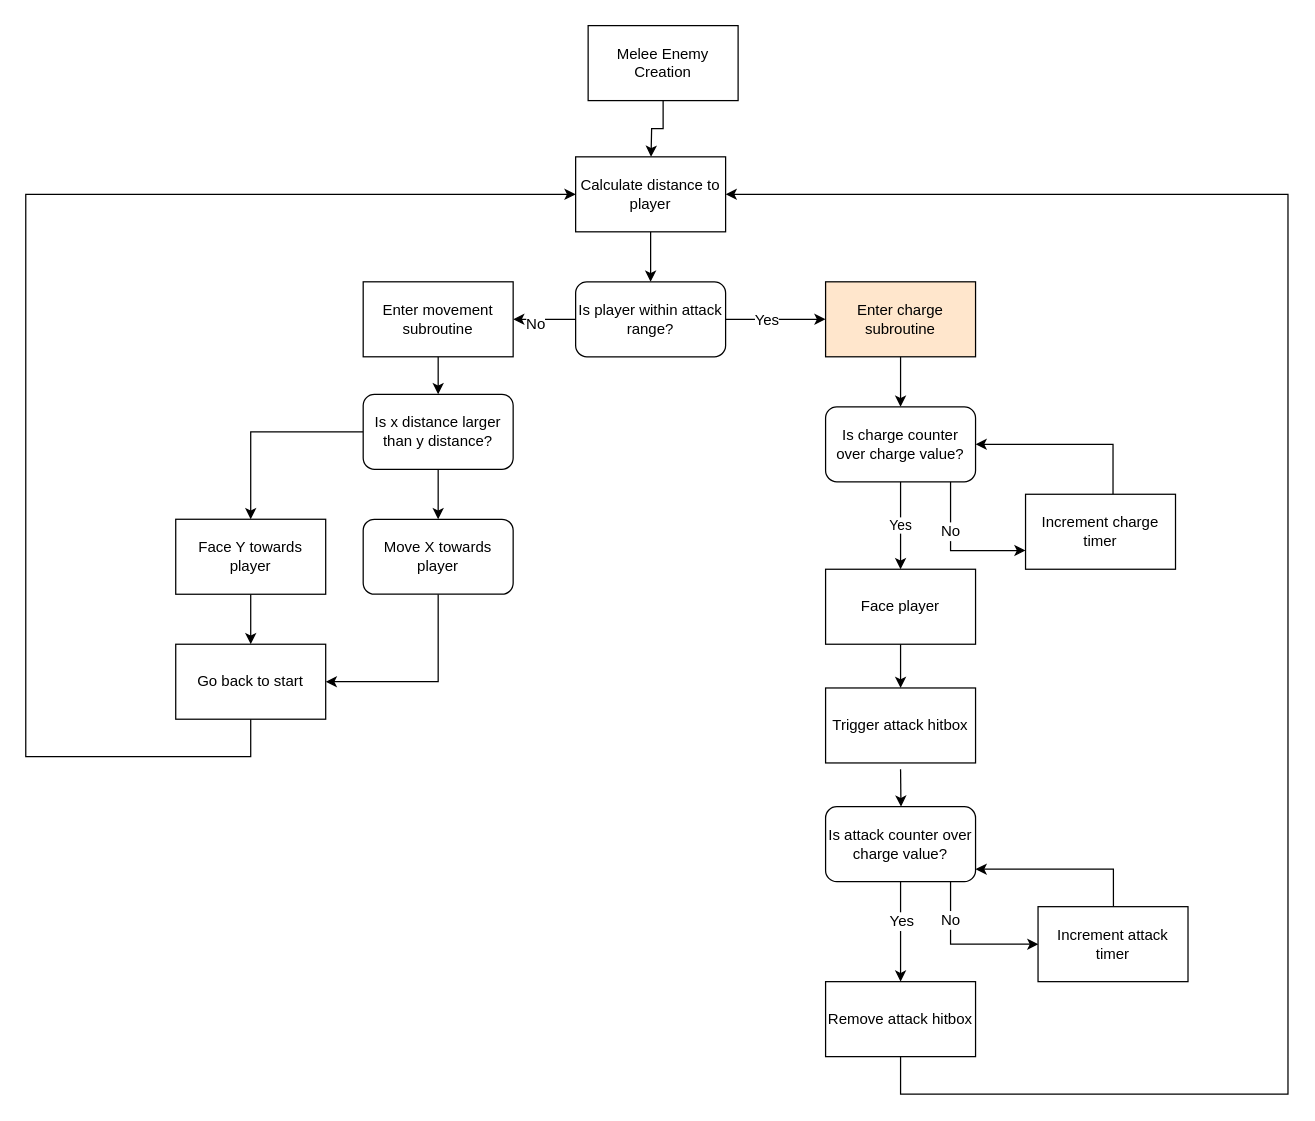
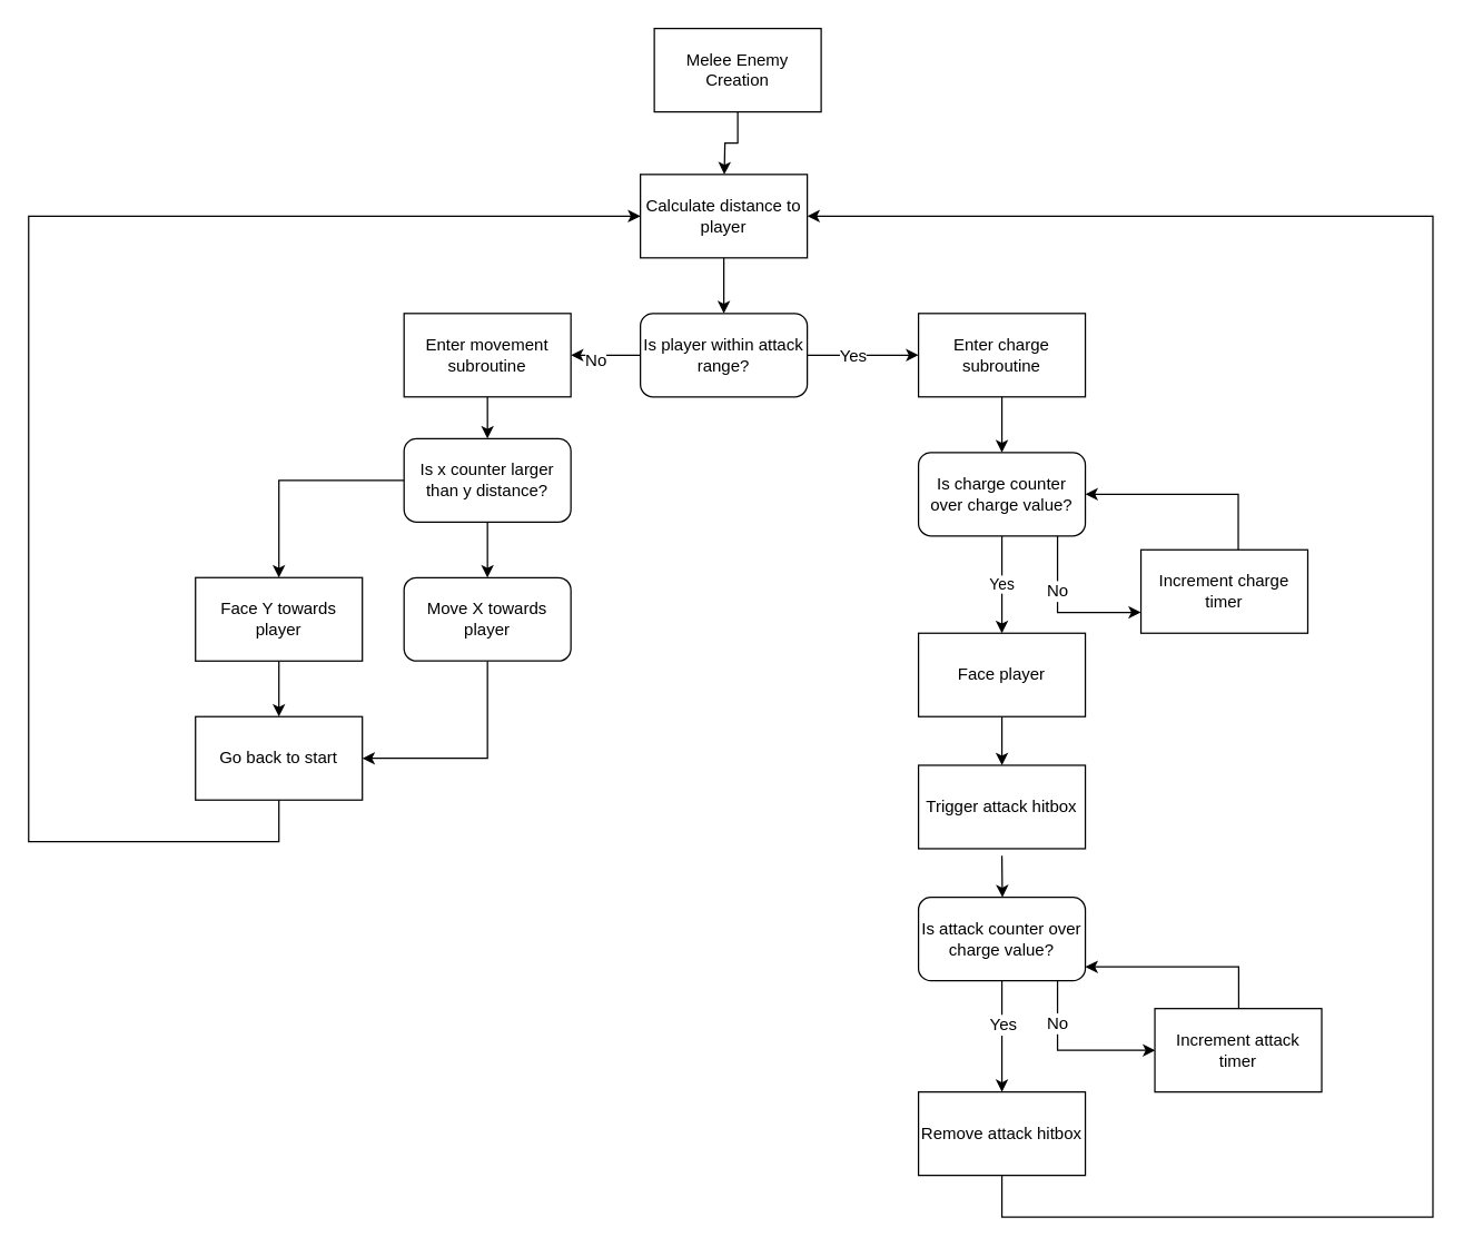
  <mxCell id="0" />
  <mxCell id="1" parent="0" />
  <mxCell id="2" style="edgeStyle=orthogonalEdgeStyle;rounded=0;orthogonalLoop=1;jettySize=auto;html=1;entryX=0.5;entryY=0;entryDx=0;entryDy=0;" parent="1" source="3" edge="1"><mxGeometry relative="1" as="geometry"><mxPoint x="520.333" y="125" as="targetPoint" /></mxGeometry></mxCell>
  <mxCell id="3" value="Melee Enemy Creation" style="rounded=0;whiteSpace=wrap;html=1;" parent="1" vertex="1"><mxGeometry x="470" y="20" width="120" height="60" as="geometry" /></mxCell>
  <mxCell id="4" style="edgeStyle=orthogonalEdgeStyle;rounded=0;orthogonalLoop=1;jettySize=auto;html=1;" parent="1" source="5" target="10" edge="1"><mxGeometry relative="1" as="geometry" /></mxCell>
  <mxCell id="5" value="Calculate distance to player" style="rounded=0;whiteSpace=wrap;html=1;" parent="1" vertex="1"><mxGeometry x="460" y="125" width="120" height="60" as="geometry" /></mxCell>
  <mxCell id="6" style="edgeStyle=orthogonalEdgeStyle;rounded=0;orthogonalLoop=1;jettySize=auto;html=1;entryX=0;entryY=0.5;entryDx=0;entryDy=0;" parent="1" source="10" target="12" edge="1"><mxGeometry relative="1" as="geometry" /></mxCell>
  <mxCell id="7" value="Yes" style="text;html=1;resizable=0;points=[];align=center;verticalAlign=middle;labelBackgroundColor=#ffffff;" parent="6" vertex="1" connectable="0"><mxGeometry x="-0.211" relative="1" as="geometry"><mxPoint as="offset" /></mxGeometry></mxCell>
  <mxCell id="8" style="edgeStyle=orthogonalEdgeStyle;rounded=0;orthogonalLoop=1;jettySize=auto;html=1;" parent="1" source="10" target="32" edge="1"><mxGeometry relative="1" as="geometry" /></mxCell>
  <mxCell id="9" value="No" style="text;html=1;resizable=0;points=[];align=center;verticalAlign=middle;labelBackgroundColor=#ffffff;" parent="8" vertex="1" connectable="0"><mxGeometry x="0.303" y="3" relative="1" as="geometry"><mxPoint as="offset" /></mxGeometry></mxCell>
  <mxCell id="10" value="Is player within attack range?" style="rounded=1;whiteSpace=wrap;html=1;" parent="1" vertex="1"><mxGeometry x="460" y="225" width="120" height="60" as="geometry" /></mxCell>
  <mxCell id="11" style="edgeStyle=orthogonalEdgeStyle;rounded=0;orthogonalLoop=1;jettySize=auto;html=1;entryX=0.5;entryY=0;entryDx=0;entryDy=0;" parent="1" source="12" target="16" edge="1"><mxGeometry relative="1" as="geometry" /></mxCell>
- <mxCell id="12" value="Enter charge subroutine" style="rounded=0;whiteSpace=wrap;html=1;fillColor=#ffe6cc;" parent="1" vertex="1"><mxGeometry x="660" y="225" width="120" height="60" as="geometry" /></mxCell>
+ <mxCell id="12" value="Enter charge subroutine" style="rounded=0;whiteSpace=wrap;html=1;" parent="1" vertex="1"><mxGeometry x="660" y="225" width="120" height="60" as="geometry" /></mxCell>
  <mxCell id="13" style="edgeStyle=orthogonalEdgeStyle;rounded=0;orthogonalLoop=1;jettySize=auto;html=1;entryX=0;entryY=0.75;entryDx=0;entryDy=0;" parent="1" source="16" target="18" edge="1"><mxGeometry relative="1" as="geometry"><Array as="points"><mxPoint x="760" y="440" /></Array></mxGeometry></mxCell>
  <mxCell id="14" value="No" style="text;html=1;resizable=0;points=[];align=center;verticalAlign=middle;labelBackgroundColor=#ffffff;" parent="13" vertex="1" connectable="0"><mxGeometry x="-0.32" y="-1" relative="1" as="geometry"><mxPoint as="offset" /></mxGeometry></mxCell>
  <mxCell id="15" value="Yes" style="edgeStyle=orthogonalEdgeStyle;rounded=0;orthogonalLoop=1;jettySize=auto;html=1;" parent="1" source="16" target="21" edge="1"><mxGeometry relative="1" as="geometry" /></mxCell>
  <mxCell id="16" value="Is charge counter over charge value?" style="rounded=1;whiteSpace=wrap;html=1;" parent="1" vertex="1"><mxGeometry x="660" y="325" width="120" height="60" as="geometry" /></mxCell>
  <mxCell id="17" style="edgeStyle=orthogonalEdgeStyle;rounded=0;orthogonalLoop=1;jettySize=auto;html=1;" parent="1" source="18" target="16" edge="1"><mxGeometry relative="1" as="geometry"><Array as="points"><mxPoint x="890" y="355" /></Array></mxGeometry></mxCell>
  <mxCell id="18" value="Increment charge timer" style="rounded=0;whiteSpace=wrap;html=1;" parent="1" vertex="1"><mxGeometry x="820" y="395" width="120" height="60" as="geometry" /></mxCell>
  <mxCell id="19" style="edgeStyle=orthogonalEdgeStyle;rounded=0;orthogonalLoop=1;jettySize=auto;html=1;entryX=0.5;entryY=0;entryDx=0;entryDy=0;" parent="1" edge="1"><mxGeometry relative="1" as="geometry"><mxPoint x="720.333" y="645" as="targetPoint" /><mxPoint x="720" y="615" as="sourcePoint" /></mxGeometry></mxCell>
  <mxCell id="20" style="edgeStyle=orthogonalEdgeStyle;rounded=0;orthogonalLoop=1;jettySize=auto;html=1;entryX=0.5;entryY=0;entryDx=0;entryDy=0;" edge="1" parent="1" source="21" target="42"><mxGeometry relative="1" as="geometry" /></mxCell>
  <mxCell id="21" value="Face player" style="rounded=0;whiteSpace=wrap;html=1;" parent="1" vertex="1"><mxGeometry x="660" y="455" width="120" height="60" as="geometry" /></mxCell>
  <mxCell id="22" style="edgeStyle=orthogonalEdgeStyle;rounded=0;orthogonalLoop=1;jettySize=auto;html=1;entryX=0;entryY=0.5;entryDx=0;entryDy=0;" parent="1" source="26" edge="1"><mxGeometry relative="1" as="geometry"><Array as="points"><mxPoint x="760" y="755" /></Array><mxPoint x="830.333" y="755" as="targetPoint" /></mxGeometry></mxCell>
  <mxCell id="23" value="No" style="text;html=1;resizable=0;points=[];align=center;verticalAlign=middle;labelBackgroundColor=#ffffff;" parent="22" vertex="1" connectable="0"><mxGeometry x="-0.32" y="-1" relative="1" as="geometry"><mxPoint x="0.5" y="-11" as="offset" /></mxGeometry></mxCell>
  <mxCell id="24" style="edgeStyle=orthogonalEdgeStyle;rounded=0;orthogonalLoop=1;jettySize=auto;html=1;entryX=0.5;entryY=0;entryDx=0;entryDy=0;" parent="1" source="26" target="30" edge="1"><mxGeometry relative="1" as="geometry" /></mxCell>
  <mxCell id="25" value="Yes" style="text;html=1;resizable=0;points=[];align=center;verticalAlign=middle;labelBackgroundColor=#ffffff;" parent="24" vertex="1" connectable="0"><mxGeometry y="-9" relative="1" as="geometry"><mxPoint x="9" y="-9" as="offset" /></mxGeometry></mxCell>
  <mxCell id="26" value="Is attack counter over charge value?" style="rounded=1;whiteSpace=wrap;html=1;" parent="1" vertex="1"><mxGeometry x="660" y="645" width="120" height="60" as="geometry" /></mxCell>
  <mxCell id="27" style="edgeStyle=orthogonalEdgeStyle;rounded=0;orthogonalLoop=1;jettySize=auto;html=1;" parent="1" target="26" edge="1"><mxGeometry relative="1" as="geometry"><Array as="points"><mxPoint x="890" y="695" /></Array><mxPoint x="890.333" y="725" as="sourcePoint" /></mxGeometry></mxCell>
  <mxCell id="28" value="Increment attack timer" style="rounded=0;whiteSpace=wrap;html=1;" parent="1" vertex="1"><mxGeometry x="830" y="725" width="120" height="60" as="geometry" /></mxCell>
  <mxCell id="29" style="edgeStyle=orthogonalEdgeStyle;rounded=0;orthogonalLoop=1;jettySize=auto;html=1;entryX=1;entryY=0.5;entryDx=0;entryDy=0;" parent="1" source="30" target="5" edge="1"><mxGeometry relative="1" as="geometry"><Array as="points"><mxPoint x="720" y="875" /><mxPoint x="1030" y="875" /><mxPoint x="1030" y="155" /></Array></mxGeometry></mxCell>
  <mxCell id="30" value="Remove attack hitbox" style="rounded=0;whiteSpace=wrap;html=1;" parent="1" vertex="1"><mxGeometry x="660" y="785" width="120" height="60" as="geometry" /></mxCell>
  <mxCell id="31" style="edgeStyle=orthogonalEdgeStyle;rounded=0;orthogonalLoop=1;jettySize=auto;html=1;entryX=0.5;entryY=0;entryDx=0;entryDy=0;" parent="1" source="32" target="35" edge="1"><mxGeometry relative="1" as="geometry" /></mxCell>
  <mxCell id="32" value="Enter movement subroutine" style="rounded=0;whiteSpace=wrap;html=1;" parent="1" vertex="1"><mxGeometry x="290" y="225" width="120" height="60" as="geometry" /></mxCell>
  <mxCell id="33" style="edgeStyle=orthogonalEdgeStyle;rounded=0;orthogonalLoop=1;jettySize=auto;html=1;entryX=0.5;entryY=0;entryDx=0;entryDy=0;" parent="1" source="35" target="37" edge="1"><mxGeometry relative="1" as="geometry" /></mxCell>
  <mxCell id="34" style="edgeStyle=orthogonalEdgeStyle;rounded=0;orthogonalLoop=1;jettySize=auto;html=1;" parent="1" source="35" target="39" edge="1"><mxGeometry relative="1" as="geometry" /></mxCell>
- <mxCell id="35" value="Is x distance larger than y distance?" style="rounded=1;whiteSpace=wrap;html=1;" parent="1" vertex="1"><mxGeometry x="290" y="315" width="120" height="60" as="geometry" /></mxCell>
+ <mxCell id="35" value="Is x counter larger than y distance?" style="rounded=1;whiteSpace=wrap;html=1;" parent="1" vertex="1"><mxGeometry x="290" y="315" width="120" height="60" as="geometry" /></mxCell>
  <mxCell id="36" style="edgeStyle=orthogonalEdgeStyle;rounded=0;orthogonalLoop=1;jettySize=auto;html=1;entryX=1;entryY=0.5;entryDx=0;entryDy=0;" parent="1" source="37" target="41" edge="1"><mxGeometry relative="1" as="geometry"><Array as="points"><mxPoint x="350" y="545" /></Array></mxGeometry></mxCell>
  <mxCell id="37" value="Move X towards player" style="whiteSpace=wrap;html=1;rounded=1;" parent="1" vertex="1"><mxGeometry x="290" y="415" width="120" height="60" as="geometry" /></mxCell>
  <mxCell id="38" style="edgeStyle=orthogonalEdgeStyle;rounded=0;orthogonalLoop=1;jettySize=auto;html=1;entryX=0.5;entryY=0;entryDx=0;entryDy=0;" parent="1" source="39" target="41" edge="1"><mxGeometry relative="1" as="geometry" /></mxCell>
  <mxCell id="39" value="Face Y towards player" style="rounded=0;whiteSpace=wrap;html=1;" parent="1" vertex="1"><mxGeometry x="140" y="415" width="120" height="60" as="geometry" /></mxCell>
  <mxCell id="40" style="edgeStyle=orthogonalEdgeStyle;rounded=0;orthogonalLoop=1;jettySize=auto;html=1;entryX=0;entryY=0.5;entryDx=0;entryDy=0;" parent="1" source="41" target="5" edge="1"><mxGeometry relative="1" as="geometry"><Array as="points"><mxPoint x="200" y="605" /><mxPoint x="20" y="605" /><mxPoint x="20" y="155" /></Array></mxGeometry></mxCell>
  <mxCell id="41" value="Go back to start" style="rounded=0;whiteSpace=wrap;html=1;" parent="1" vertex="1"><mxGeometry x="140" y="515" width="120" height="60" as="geometry" /></mxCell>
  <mxCell id="42" value="Trigger attack hitbox" style="rounded=0;whiteSpace=wrap;html=1;" vertex="1" parent="1"><mxGeometry x="660" y="550" width="120" height="60" as="geometry" /></mxCell>
